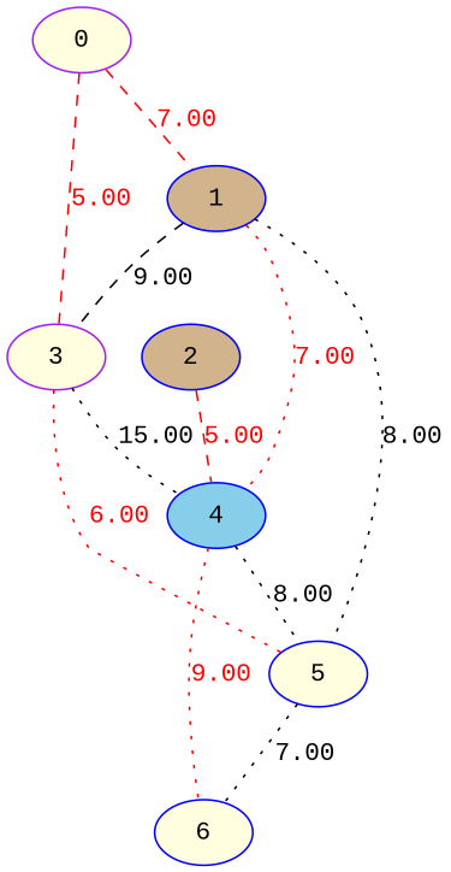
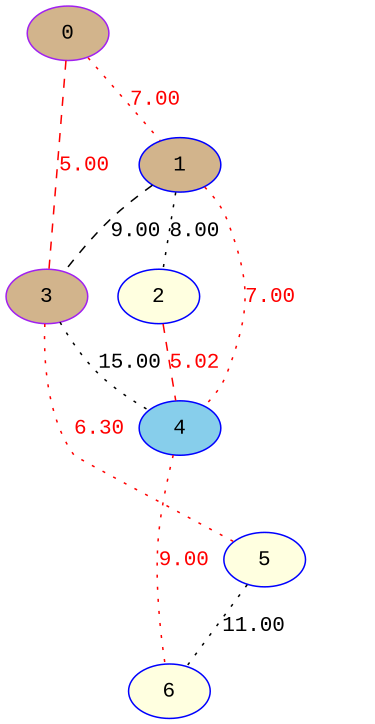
  graph {
    fontname="Liberation Mono"
    node [color=blue fillcolor=lightyellow fontname="Liberation Mono" style=filled]
    edge [fontname="Liberation Mono" style=dotted color=red fontcolor=red]
    1 [fillcolor=tan]
-   2 [fillcolor=tan]
-   3 [color=purple]
+   2
+   3 [color=purple fillcolor=tan]
    4 [fillcolor=skyblue]
    5
    6
-   0 [color=purple]
+   0 [color=purple fillcolor=tan]
    subgraph sub_1 {
      1
      2
      3
      4
      5
      6
    }
    subgraph sub_2 {
      1
      2
      3
      4
      5
      6
      0
    }
-   1 -- 5 [label=8.00 color="" fontcolor=""]
+   1 -- 2 [label=8.00 color="" fontcolor=""]
    1 -- 3 [label=9.00 style=dashed color="" fontcolor=""]
    1 -- 4 [label=7.00]
-   2 -- 4 [label=5.00 style=dashed]
+   2 -- 4 [label=5.02 style=dashed]
    3 -- 4 [label=15.00 color="" fontcolor=""]
-   3 -- 5 [label=6.00]
-   4 -- 5 [label=8.00 color="" fontcolor=""]
+   3 -- 5 [label=6.30]
    4 -- 6 [label=9.00]
-   5 -- 6 [label=7.00 color="" fontcolor=""]
-   0 -- 1 [label=7.00 style=dashed]
+   5 -- 6 [label=11.00 color="" fontcolor=""]
+   0 -- 1 [label=7.00]
    0 -- 3 [label=5.00 style=dashed]
  }
